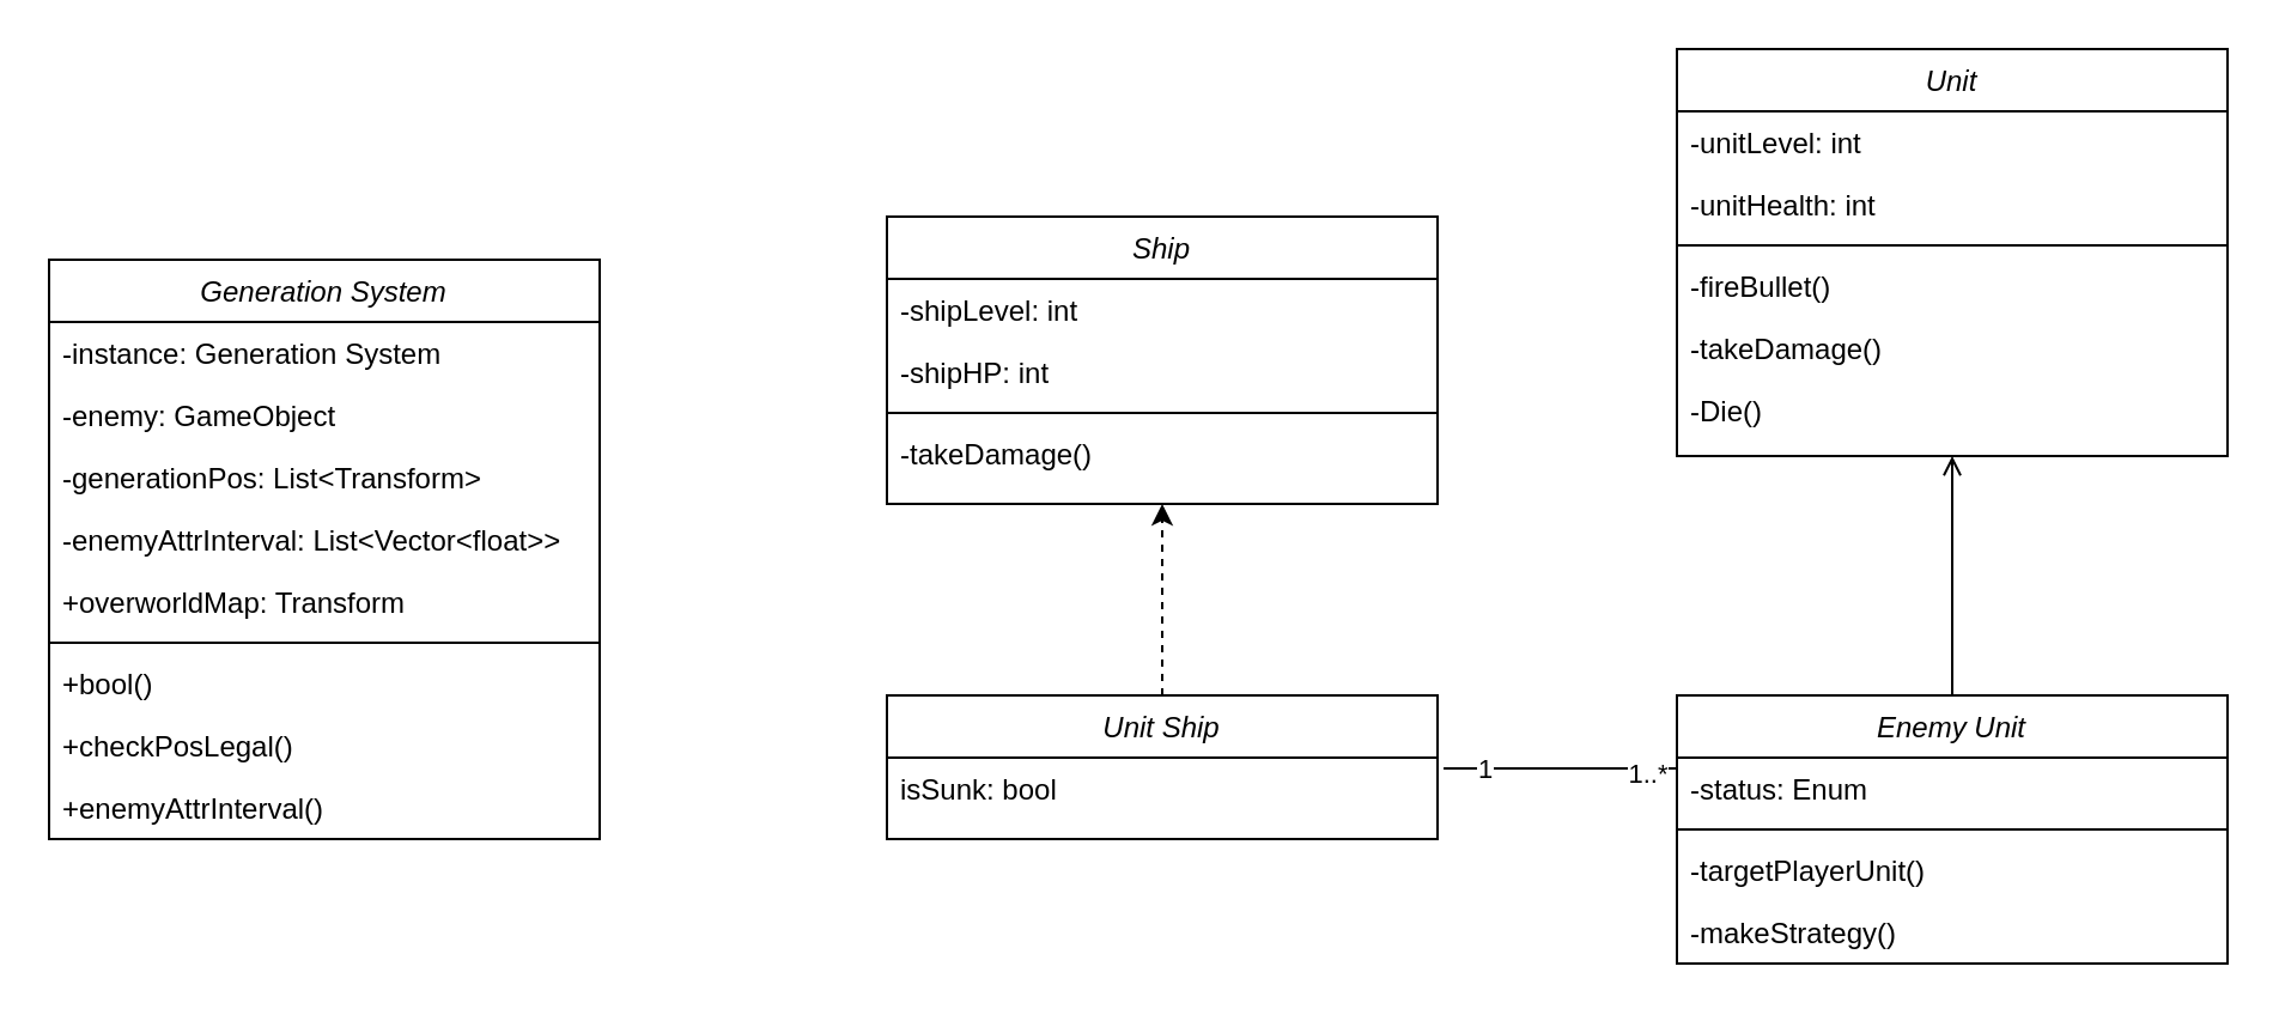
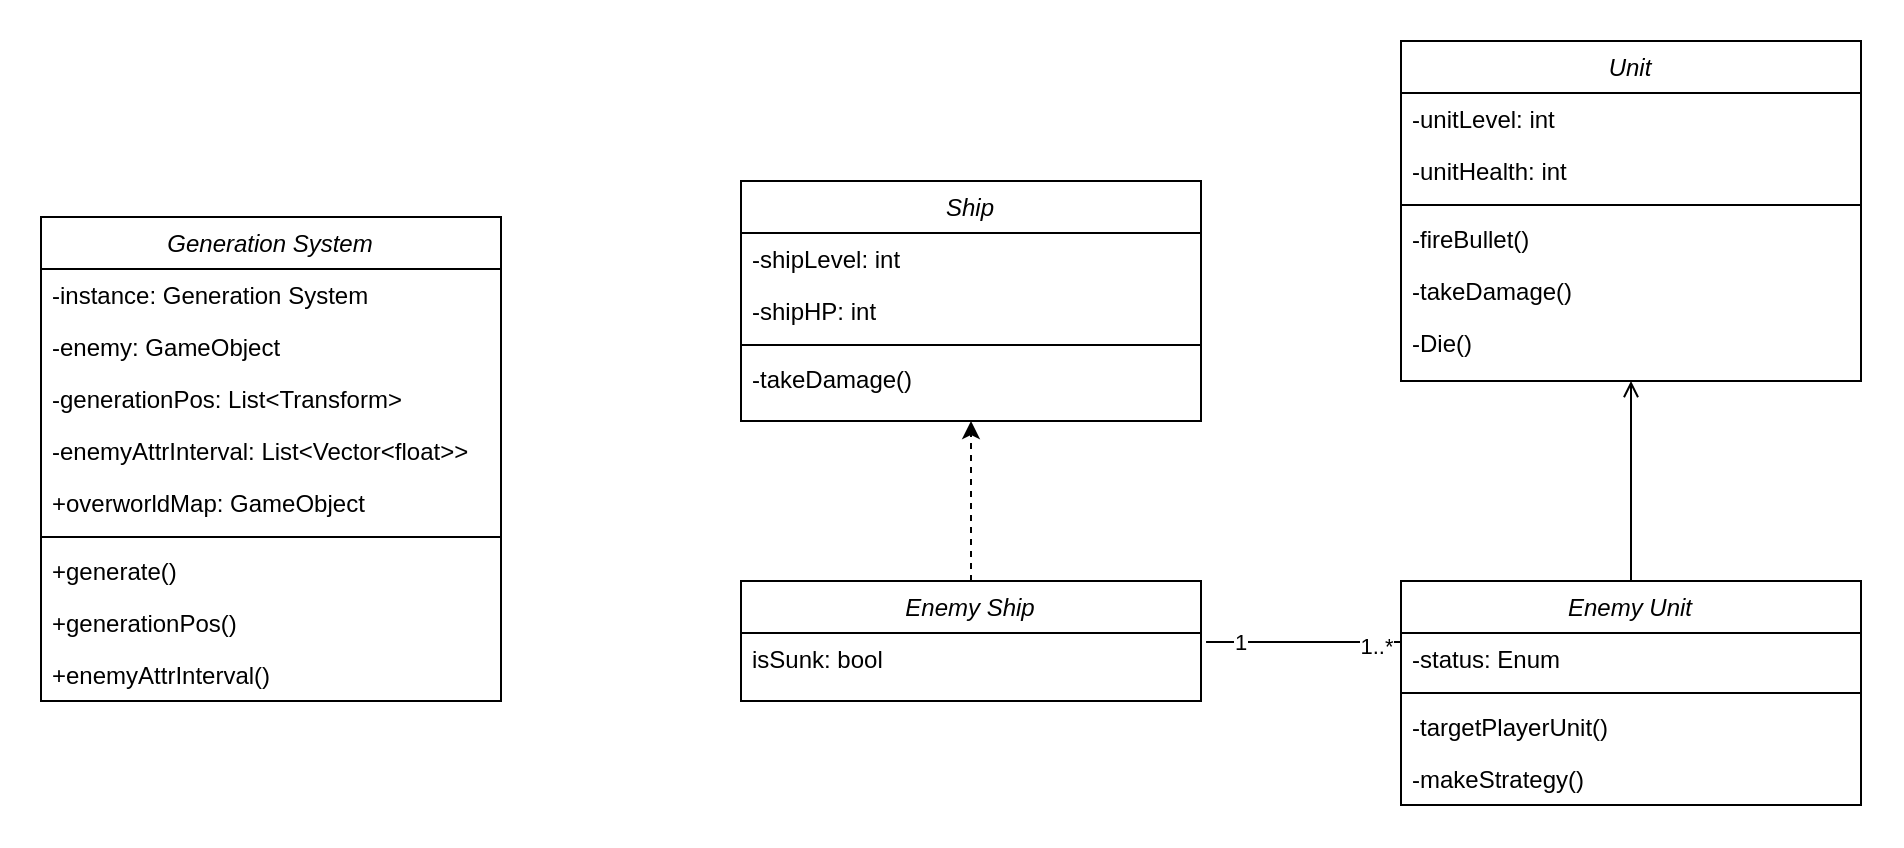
  <mxCell id="0" />
  <mxCell id="1" parent="0" />
  <mxCell id="2" value="Generation System" style="swimlane;fontStyle=2;align=center;verticalAlign=top;childLayout=stackLayout;horizontal=1;startSize=26;horizontalStack=0;resizeParent=1;resizeLast=0;collapsible=1;marginBottom=0;rounded=0;shadow=0;strokeWidth=1;" parent="1" vertex="1"><mxGeometry x="20" y="108" width="230" height="242" as="geometry"><mxRectangle x="230" y="140" width="160" height="26" as="alternateBounds" /></mxGeometry></mxCell>
  <mxCell id="3" value="-instance: Generation System" style="text;align=left;verticalAlign=top;spacingLeft=4;spacingRight=4;overflow=hidden;rotatable=0;points=[[0,0.5],[1,0.5]];portConstraint=eastwest;" parent="2" vertex="1"><mxGeometry y="26" width="230" height="26" as="geometry" /></mxCell>
  <mxCell id="4" value="-enemy: GameObject" style="text;align=left;verticalAlign=top;spacingLeft=4;spacingRight=4;overflow=hidden;rotatable=0;points=[[0,0.5],[1,0.5]];portConstraint=eastwest;rounded=0;shadow=0;html=0;" parent="2" vertex="1"><mxGeometry y="52" width="230" height="26" as="geometry" /></mxCell>
  <mxCell id="5" value="-generationPos: List&lt;Transform&gt;" style="text;align=left;verticalAlign=top;spacingLeft=4;spacingRight=4;overflow=hidden;rotatable=0;points=[[0,0.5],[1,0.5]];portConstraint=eastwest;rounded=0;shadow=0;html=0;" parent="2" vertex="1"><mxGeometry y="78" width="230" height="26" as="geometry" /></mxCell>
  <mxCell id="6" value="-enemyAttrInterval: List&lt;Vector&lt;float&gt;&gt;" style="text;align=left;verticalAlign=top;spacingLeft=4;spacingRight=4;overflow=hidden;rotatable=0;points=[[0,0.5],[1,0.5]];portConstraint=eastwest;rounded=0;shadow=0;html=0;" vertex="1" parent="2"><mxGeometry y="104" width="230" height="26" as="geometry" /></mxCell>
- <mxCell id="7" value="+overworldMap: Transform" style="text;align=left;verticalAlign=top;spacingLeft=4;spacingRight=4;overflow=hidden;rotatable=0;points=[[0,0.5],[1,0.5]];portConstraint=eastwest;rounded=0;shadow=0;html=0;" parent="2" vertex="1"><mxGeometry y="130" width="230" height="26" as="geometry" /></mxCell>
+ <mxCell id="7" value="+overworldMap: GameObject" style="text;align=left;verticalAlign=top;spacingLeft=4;spacingRight=4;overflow=hidden;rotatable=0;points=[[0,0.5],[1,0.5]];portConstraint=eastwest;rounded=0;shadow=0;html=0;" parent="2" vertex="1"><mxGeometry y="130" width="230" height="26" as="geometry" /></mxCell>
  <mxCell id="8" value="" style="line;html=1;strokeWidth=1;align=left;verticalAlign=middle;spacingTop=-1;spacingLeft=3;spacingRight=3;rotatable=0;labelPosition=right;points=[];portConstraint=eastwest;" parent="2" vertex="1"><mxGeometry y="156" width="230" height="8" as="geometry" /></mxCell>
- <mxCell id="9" value="+bool()" style="text;align=left;verticalAlign=top;spacingLeft=4;spacingRight=4;overflow=hidden;rotatable=0;points=[[0,0.5],[1,0.5]];portConstraint=eastwest;" parent="2" vertex="1"><mxGeometry y="164" width="230" height="26" as="geometry" /></mxCell>
- <mxCell id="10" value="+checkPosLegal()" style="text;align=left;verticalAlign=top;spacingLeft=4;spacingRight=4;overflow=hidden;rotatable=0;points=[[0,0.5],[1,0.5]];portConstraint=eastwest;" parent="2" vertex="1"><mxGeometry y="190" width="230" height="26" as="geometry" /></mxCell>
+ <mxCell id="9" value="+generate()" style="text;align=left;verticalAlign=top;spacingLeft=4;spacingRight=4;overflow=hidden;rotatable=0;points=[[0,0.5],[1,0.5]];portConstraint=eastwest;" parent="2" vertex="1"><mxGeometry y="164" width="230" height="26" as="geometry" /></mxCell>
+ <mxCell id="10" value="+generationPos()" style="text;align=left;verticalAlign=top;spacingLeft=4;spacingRight=4;overflow=hidden;rotatable=0;points=[[0,0.5],[1,0.5]];portConstraint=eastwest;" parent="2" vertex="1"><mxGeometry y="190" width="230" height="26" as="geometry" /></mxCell>
  <mxCell id="11" value="+enemyAttrInterval()" style="text;align=left;verticalAlign=top;spacingLeft=4;spacingRight=4;overflow=hidden;rotatable=0;points=[[0,0.5],[1,0.5]];portConstraint=eastwest;" parent="2" vertex="1"><mxGeometry y="216" width="230" height="26" as="geometry" /></mxCell>
  <mxCell id="12" style="edgeStyle=orthogonalEdgeStyle;rounded=0;orthogonalLoop=1;jettySize=auto;html=1;entryX=0.5;entryY=1;entryDx=0;entryDy=0;dashed=1;" edge="1" parent="1" source="13" target="15"><mxGeometry relative="1" as="geometry" /></mxCell>
- <mxCell id="13" value="Unit Ship" style="swimlane;fontStyle=2;align=center;verticalAlign=top;childLayout=stackLayout;horizontal=1;startSize=26;horizontalStack=0;resizeParent=1;resizeLast=0;collapsible=1;marginBottom=0;rounded=0;shadow=0;strokeWidth=1;" vertex="1" parent="1"><mxGeometry x="370" y="290" width="230" height="60" as="geometry"><mxRectangle x="230" y="140" width="160" height="26" as="alternateBounds" /></mxGeometry></mxCell>
+ <mxCell id="13" value="Enemy Ship" style="swimlane;fontStyle=2;align=center;verticalAlign=top;childLayout=stackLayout;horizontal=1;startSize=26;horizontalStack=0;resizeParent=1;resizeLast=0;collapsible=1;marginBottom=0;rounded=0;shadow=0;strokeWidth=1;" vertex="1" parent="1"><mxGeometry x="370" y="290" width="230" height="60" as="geometry"><mxRectangle x="230" y="140" width="160" height="26" as="alternateBounds" /></mxGeometry></mxCell>
  <mxCell id="14" value="isSunk: bool" style="text;align=left;verticalAlign=top;spacingLeft=4;spacingRight=4;overflow=hidden;rotatable=0;points=[[0,0.5],[1,0.5]];portConstraint=eastwest;rounded=0;shadow=0;html=0;" vertex="1" parent="13"><mxGeometry y="26" width="230" height="26" as="geometry" /></mxCell>
  <mxCell id="15" value="Ship" style="swimlane;fontStyle=2;align=center;verticalAlign=top;childLayout=stackLayout;horizontal=1;startSize=26;horizontalStack=0;resizeParent=1;resizeLast=0;collapsible=1;marginBottom=0;rounded=0;shadow=0;strokeWidth=1;" vertex="1" parent="1"><mxGeometry x="370" y="90" width="230" height="120" as="geometry"><mxRectangle x="230" y="140" width="160" height="26" as="alternateBounds" /></mxGeometry></mxCell>
  <mxCell id="16" value="-shipLevel: int" style="text;align=left;verticalAlign=top;spacingLeft=4;spacingRight=4;overflow=hidden;rotatable=0;points=[[0,0.5],[1,0.5]];portConstraint=eastwest;" vertex="1" parent="15"><mxGeometry y="26" width="230" height="26" as="geometry" /></mxCell>
  <mxCell id="17" value="-shipHP: int" style="text;align=left;verticalAlign=top;spacingLeft=4;spacingRight=4;overflow=hidden;rotatable=0;points=[[0,0.5],[1,0.5]];portConstraint=eastwest;rounded=0;shadow=0;html=0;" vertex="1" parent="15"><mxGeometry y="52" width="230" height="26" as="geometry" /></mxCell>
  <mxCell id="18" value="" style="line;html=1;strokeWidth=1;align=left;verticalAlign=middle;spacingTop=-1;spacingLeft=3;spacingRight=3;rotatable=0;labelPosition=right;points=[];portConstraint=eastwest;" vertex="1" parent="15"><mxGeometry y="78" width="230" height="8" as="geometry" /></mxCell>
  <mxCell id="19" value="-takeDamage()" style="text;align=left;verticalAlign=top;spacingLeft=4;spacingRight=4;overflow=hidden;rotatable=0;points=[[0,0.5],[1,0.5]];portConstraint=eastwest;" vertex="1" parent="15"><mxGeometry y="86" width="230" height="26" as="geometry" /></mxCell>
  <mxCell id="20" style="edgeStyle=orthogonalEdgeStyle;rounded=0;orthogonalLoop=1;jettySize=auto;html=1;entryX=1.011;entryY=0.174;entryDx=0;entryDy=0;endArrow=none;endFill=1;entryPerimeter=0;" edge="1" parent="1" source="24" target="14"><mxGeometry relative="1" as="geometry"><Array as="points"><mxPoint x="650" y="320" /></Array></mxGeometry></mxCell>
  <mxCell id="21" value="1..*" style="edgeLabel;html=1;align=center;verticalAlign=middle;resizable=0;points=[];" vertex="1" connectable="0" parent="20"><mxGeometry x="-0.727" y="2" relative="1" as="geometry"><mxPoint as="offset" /></mxGeometry></mxCell>
  <mxCell id="22" value="1" style="edgeLabel;html=1;align=center;verticalAlign=middle;resizable=0;points=[];" vertex="1" connectable="0" parent="20"><mxGeometry x="0.658" relative="1" as="geometry"><mxPoint as="offset" /></mxGeometry></mxCell>
  <mxCell id="23" style="edgeStyle=orthogonalEdgeStyle;rounded=0;orthogonalLoop=1;jettySize=auto;html=1;endArrow=open;" edge="1" parent="1" source="24" target="29"><mxGeometry relative="1" as="geometry" /></mxCell>
  <mxCell id="24" value="Enemy Unit" style="swimlane;fontStyle=2;align=center;verticalAlign=top;childLayout=stackLayout;horizontal=1;startSize=26;horizontalStack=0;resizeParent=1;resizeLast=0;collapsible=1;marginBottom=0;rounded=0;shadow=0;strokeWidth=1;" vertex="1" parent="1"><mxGeometry x="700" y="290" width="230" height="112" as="geometry"><mxRectangle x="730" y="-60" width="160" height="26" as="alternateBounds" /></mxGeometry></mxCell>
  <mxCell id="25" value="-status: Enum" style="text;align=left;verticalAlign=top;spacingLeft=4;spacingRight=4;overflow=hidden;rotatable=0;points=[[0,0.5],[1,0.5]];portConstraint=eastwest;rounded=0;shadow=0;html=0;" vertex="1" parent="24"><mxGeometry y="26" width="230" height="26" as="geometry" /></mxCell>
  <mxCell id="26" value="" style="line;html=1;strokeWidth=1;align=left;verticalAlign=middle;spacingTop=-1;spacingLeft=3;spacingRight=3;rotatable=0;labelPosition=right;points=[];portConstraint=eastwest;" vertex="1" parent="24"><mxGeometry y="52" width="230" height="8" as="geometry" /></mxCell>
  <mxCell id="27" value="-targetPlayerUnit()" style="text;align=left;verticalAlign=top;spacingLeft=4;spacingRight=4;overflow=hidden;rotatable=0;points=[[0,0.5],[1,0.5]];portConstraint=eastwest;rounded=0;shadow=0;html=0;" vertex="1" parent="24"><mxGeometry y="60" width="230" height="26" as="geometry" /></mxCell>
  <mxCell id="28" value="-makeStrategy()" style="text;align=left;verticalAlign=top;spacingLeft=4;spacingRight=4;overflow=hidden;rotatable=0;points=[[0,0.5],[1,0.5]];portConstraint=eastwest;rounded=0;shadow=0;html=0;" vertex="1" parent="24"><mxGeometry y="86" width="230" height="26" as="geometry" /></mxCell>
  <mxCell id="29" value="Unit" style="swimlane;fontStyle=2;align=center;verticalAlign=top;childLayout=stackLayout;horizontal=1;startSize=26;horizontalStack=0;resizeParent=1;resizeLast=0;collapsible=1;marginBottom=0;rounded=0;shadow=0;strokeWidth=1;" vertex="1" parent="1"><mxGeometry x="700" y="20" width="230" height="170" as="geometry"><mxRectangle x="230" y="140" width="160" height="26" as="alternateBounds" /></mxGeometry></mxCell>
  <mxCell id="30" value="-unitLevel: int" style="text;align=left;verticalAlign=top;spacingLeft=4;spacingRight=4;overflow=hidden;rotatable=0;points=[[0,0.5],[1,0.5]];portConstraint=eastwest;" vertex="1" parent="29"><mxGeometry y="26" width="230" height="26" as="geometry" /></mxCell>
  <mxCell id="31" value="-unitHealth: int" style="text;align=left;verticalAlign=top;spacingLeft=4;spacingRight=4;overflow=hidden;rotatable=0;points=[[0,0.5],[1,0.5]];portConstraint=eastwest;rounded=0;shadow=0;html=0;" vertex="1" parent="29"><mxGeometry y="52" width="230" height="26" as="geometry" /></mxCell>
  <mxCell id="32" value="" style="line;html=1;strokeWidth=1;align=left;verticalAlign=middle;spacingTop=-1;spacingLeft=3;spacingRight=3;rotatable=0;labelPosition=right;points=[];portConstraint=eastwest;" vertex="1" parent="29"><mxGeometry y="78" width="230" height="8" as="geometry" /></mxCell>
  <mxCell id="33" value="-fireBullet()" style="text;align=left;verticalAlign=top;spacingLeft=4;spacingRight=4;overflow=hidden;rotatable=0;points=[[0,0.5],[1,0.5]];portConstraint=eastwest;" vertex="1" parent="29"><mxGeometry y="86" width="230" height="26" as="geometry" /></mxCell>
  <mxCell id="34" value="-takeDamage()" style="text;align=left;verticalAlign=top;spacingLeft=4;spacingRight=4;overflow=hidden;rotatable=0;points=[[0,0.5],[1,0.5]];portConstraint=eastwest;" vertex="1" parent="29"><mxGeometry y="112" width="230" height="26" as="geometry" /></mxCell>
  <mxCell id="35" value="-Die()" style="text;align=left;verticalAlign=top;spacingLeft=4;spacingRight=4;overflow=hidden;rotatable=0;points=[[0,0.5],[1,0.5]];portConstraint=eastwest;" vertex="1" parent="29"><mxGeometry y="138" width="230" height="26" as="geometry" /></mxCell>
